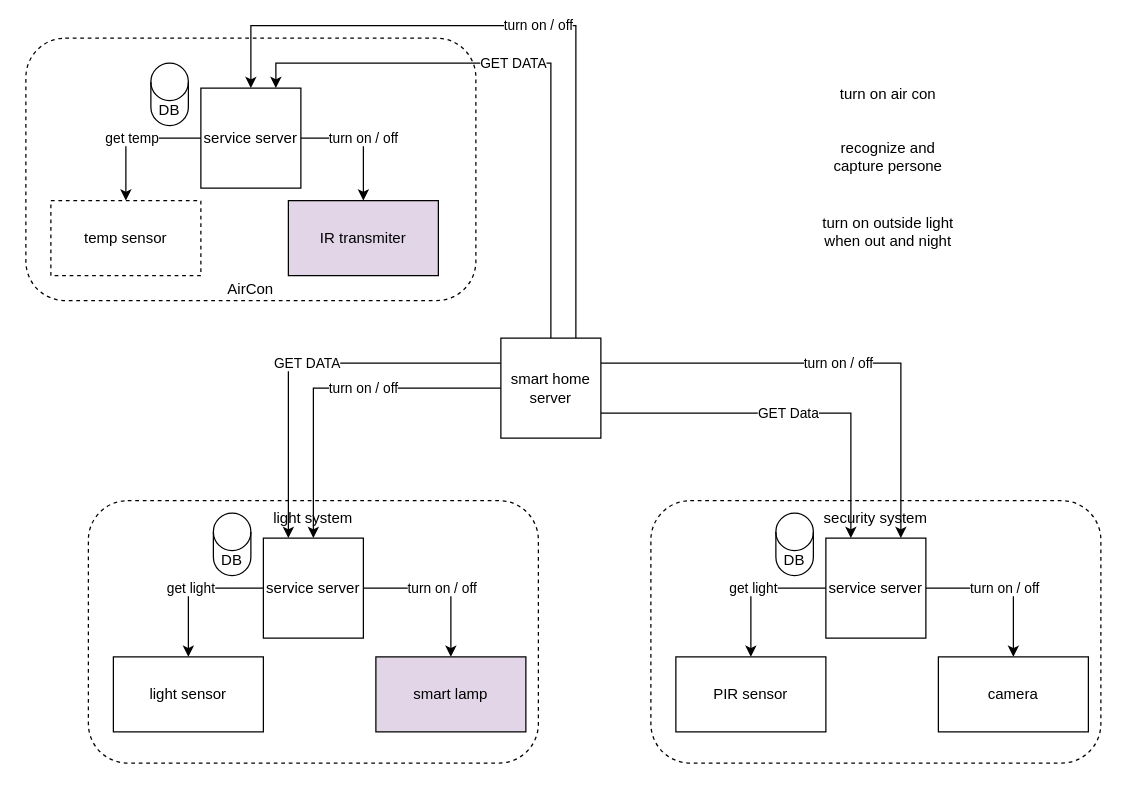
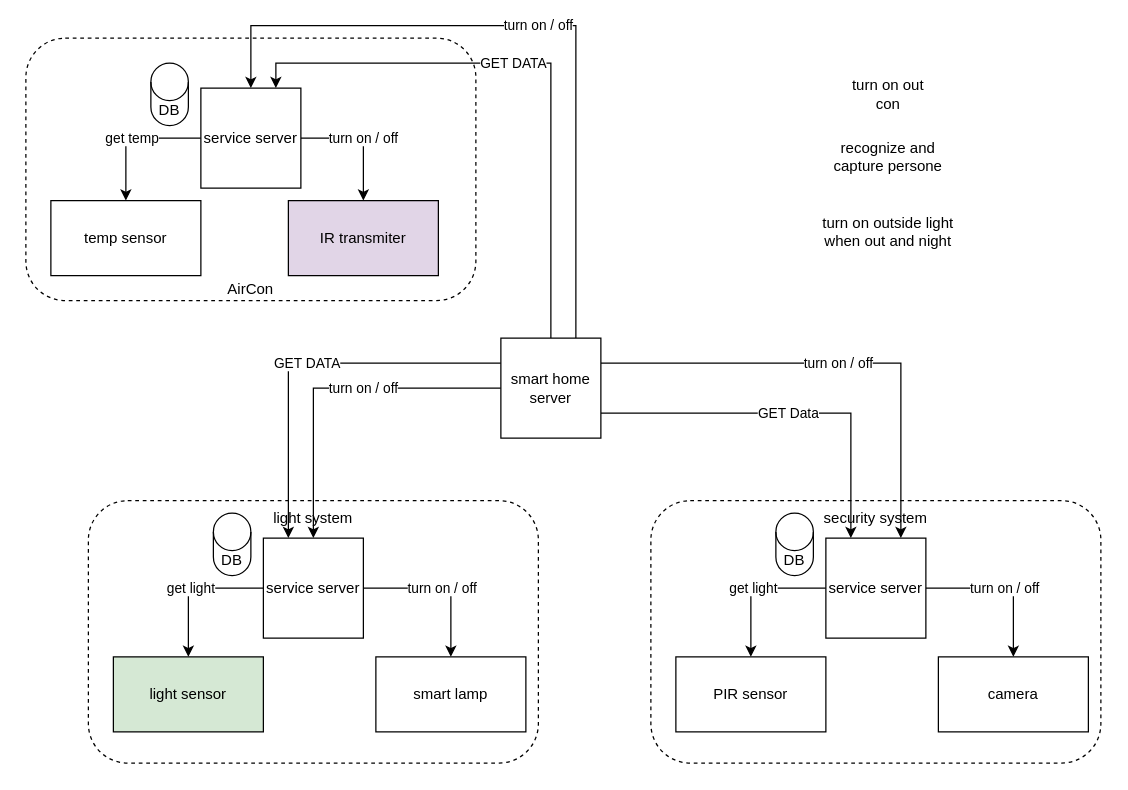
  <mxCell id="0" />
  <mxCell id="1" parent="0" />
  <mxCell id="2" value="turn on / off" style="edgeStyle=orthogonalEdgeStyle;rounded=0;orthogonalLoop=1;jettySize=auto;html=1;exitX=0.75;exitY=0;exitDx=0;exitDy=0;entryX=0.5;entryY=0;entryDx=0;entryDy=0;" edge="1" parent="1" source="8" target="32"><mxGeometry relative="1" as="geometry"><Array as="points"><mxPoint x="460" y="20" /><mxPoint x="200" y="20" /></Array></mxGeometry></mxCell>
  <mxCell id="3" value="GET DATA" style="edgeStyle=orthogonalEdgeStyle;rounded=0;orthogonalLoop=1;jettySize=auto;html=1;exitX=0.5;exitY=0;exitDx=0;exitDy=0;entryX=0.75;entryY=0;entryDx=0;entryDy=0;" edge="1" parent="1" source="8" target="32"><mxGeometry x="0.087" relative="1" as="geometry"><mxPoint as="offset" /></mxGeometry></mxCell>
  <mxCell id="4" value="GET DATA" style="edgeStyle=orthogonalEdgeStyle;rounded=0;orthogonalLoop=1;jettySize=auto;html=1;exitX=0;exitY=0.25;exitDx=0;exitDy=0;entryX=0.25;entryY=0;entryDx=0;entryDy=0;" edge="1" parent="1" source="8" target="16"><mxGeometry relative="1" as="geometry" /></mxCell>
  <mxCell id="5" value="turn on / off" style="edgeStyle=orthogonalEdgeStyle;rounded=0;orthogonalLoop=1;jettySize=auto;html=1;" edge="1" parent="1" source="8" target="16"><mxGeometry x="-0.185" relative="1" as="geometry"><mxPoint as="offset" /></mxGeometry></mxCell>
  <mxCell id="6" value="GET Data" style="edgeStyle=orthogonalEdgeStyle;rounded=0;orthogonalLoop=1;jettySize=auto;html=1;exitX=1;exitY=0.75;exitDx=0;exitDy=0;entryX=0.25;entryY=0;entryDx=0;entryDy=0;" edge="1" parent="1" source="8" target="24"><mxGeometry relative="1" as="geometry" /></mxCell>
  <mxCell id="7" value="turn on / off" style="edgeStyle=orthogonalEdgeStyle;rounded=0;orthogonalLoop=1;jettySize=auto;html=1;exitX=1;exitY=0.25;exitDx=0;exitDy=0;entryX=0.75;entryY=0;entryDx=0;entryDy=0;" edge="1" parent="1" source="8" target="24"><mxGeometry relative="1" as="geometry" /></mxCell>
  <mxCell id="8" value="smart home server" style="whiteSpace=wrap;html=1;aspect=fixed;" vertex="1" parent="1"><mxGeometry x="400" y="270" width="80" height="80" as="geometry" /></mxCell>
- <mxCell id="9" value="turn on air con" style="text;html=1;align=center;verticalAlign=middle;whiteSpace=wrap;rounded=0;" vertex="1" parent="1"><mxGeometry x="670" y="60" width="80" height="30" as="geometry" /></mxCell>
+ <mxCell id="9" value="turn on out con" style="text;html=1;align=center;verticalAlign=middle;whiteSpace=wrap;rounded=0;" vertex="1" parent="1"><mxGeometry x="670" y="60" width="80" height="30" as="geometry" /></mxCell>
  <mxCell id="10" value="recognize and capture persone" style="text;html=1;align=center;verticalAlign=middle;whiteSpace=wrap;rounded=0;" vertex="1" parent="1"><mxGeometry x="660" y="110" width="100" height="30" as="geometry" /></mxCell>
  <mxCell id="11" value="turn on outside light when out and night" style="text;html=1;align=center;verticalAlign=middle;whiteSpace=wrap;rounded=0;" vertex="1" parent="1"><mxGeometry x="655" y="170" width="110" height="30" as="geometry" /></mxCell>
  <mxCell id="12" value="" style="group" vertex="1" connectable="0" parent="1"><mxGeometry x="70" y="400" width="360" height="210" as="geometry" /></mxCell>
  <mxCell id="13" value="light system" style="rounded=1;whiteSpace=wrap;html=1;fillStyle=auto;fillColor=none;horizontal=1;verticalAlign=top;dashed=1;" vertex="1" parent="12"><mxGeometry width="360" height="210" as="geometry" /></mxCell>
  <mxCell id="14" value="get light" style="edgeStyle=orthogonalEdgeStyle;rounded=0;orthogonalLoop=1;jettySize=auto;html=1;exitX=0;exitY=0.5;exitDx=0;exitDy=0;" edge="1" parent="12" source="16" target="17"><mxGeometry relative="1" as="geometry" /></mxCell>
  <mxCell id="15" value="turn on / off" style="edgeStyle=orthogonalEdgeStyle;rounded=0;orthogonalLoop=1;jettySize=auto;html=1;exitX=1;exitY=0.5;exitDx=0;exitDy=0;" edge="1" parent="12" source="16" target="18"><mxGeometry relative="1" as="geometry" /></mxCell>
  <mxCell id="16" value="service server" style="whiteSpace=wrap;html=1;aspect=fixed;" vertex="1" parent="12"><mxGeometry x="140" y="30" width="80" height="80" as="geometry" /></mxCell>
- <mxCell id="17" value="light sensor" style="rounded=0;whiteSpace=wrap;html=1;" vertex="1" parent="12"><mxGeometry x="20" y="125" width="120" height="60" as="geometry" /></mxCell>
- <mxCell id="18" value="smart lamp" style="rounded=0;whiteSpace=wrap;html=1;fillColor=#e1d5e7;" vertex="1" parent="12"><mxGeometry x="230" y="125" width="120" height="60" as="geometry" /></mxCell>
+ <mxCell id="17" value="light sensor" style="rounded=0;whiteSpace=wrap;html=1;fillColor=#d5e8d4;" vertex="1" parent="12"><mxGeometry x="20" y="125" width="120" height="60" as="geometry" /></mxCell>
+ <mxCell id="18" value="smart lamp" style="rounded=0;whiteSpace=wrap;html=1;" vertex="1" parent="12"><mxGeometry x="230" y="125" width="120" height="60" as="geometry" /></mxCell>
  <mxCell id="19" value="DB" style="shape=cylinder3;whiteSpace=wrap;html=1;boundedLbl=1;backgroundOutline=1;size=15;" vertex="1" parent="12"><mxGeometry x="100" y="10" width="30" height="50" as="geometry" /></mxCell>
  <mxCell id="20" value="" style="group" vertex="1" connectable="0" parent="1"><mxGeometry x="520" y="400" width="360" height="210" as="geometry" /></mxCell>
  <mxCell id="21" value="security system" style="rounded=1;whiteSpace=wrap;html=1;fillStyle=auto;fillColor=none;horizontal=1;verticalAlign=top;dashed=1;" vertex="1" parent="20"><mxGeometry width="360" height="210" as="geometry" /></mxCell>
  <mxCell id="22" value="get light" style="edgeStyle=orthogonalEdgeStyle;rounded=0;orthogonalLoop=1;jettySize=auto;html=1;exitX=0;exitY=0.5;exitDx=0;exitDy=0;" edge="1" parent="20" source="24" target="25"><mxGeometry relative="1" as="geometry" /></mxCell>
  <mxCell id="23" value="turn on / off" style="edgeStyle=orthogonalEdgeStyle;rounded=0;orthogonalLoop=1;jettySize=auto;html=1;exitX=1;exitY=0.5;exitDx=0;exitDy=0;" edge="1" parent="20" source="24" target="26"><mxGeometry relative="1" as="geometry" /></mxCell>
  <mxCell id="24" value="service server" style="whiteSpace=wrap;html=1;aspect=fixed;" vertex="1" parent="20"><mxGeometry x="140" y="30" width="80" height="80" as="geometry" /></mxCell>
  <mxCell id="25" value="PIR sensor" style="rounded=0;whiteSpace=wrap;html=1;" vertex="1" parent="20"><mxGeometry x="20" y="125" width="120" height="60" as="geometry" /></mxCell>
  <mxCell id="26" value="camera" style="rounded=0;whiteSpace=wrap;html=1;" vertex="1" parent="20"><mxGeometry x="230" y="125" width="120" height="60" as="geometry" /></mxCell>
  <mxCell id="27" value="DB" style="shape=cylinder3;whiteSpace=wrap;html=1;boundedLbl=1;backgroundOutline=1;size=15;" vertex="1" parent="20"><mxGeometry x="100" y="10" width="30" height="50" as="geometry" /></mxCell>
  <mxCell id="28" value="" style="group" vertex="1" connectable="0" parent="1"><mxGeometry x="20" y="30" width="360" height="210" as="geometry" /></mxCell>
  <mxCell id="29" value="AirCon" style="rounded=1;whiteSpace=wrap;html=1;fillStyle=auto;fillColor=none;horizontal=1;verticalAlign=bottom;dashed=1;" vertex="1" parent="28"><mxGeometry width="360" height="210" as="geometry" /></mxCell>
  <mxCell id="30" value="get temp" style="edgeStyle=orthogonalEdgeStyle;rounded=0;orthogonalLoop=1;jettySize=auto;html=1;exitX=0;exitY=0.5;exitDx=0;exitDy=0;" edge="1" parent="28" source="32" target="33"><mxGeometry relative="1" as="geometry" /></mxCell>
  <mxCell id="31" value="turn on / off" style="edgeStyle=orthogonalEdgeStyle;rounded=0;orthogonalLoop=1;jettySize=auto;html=1;exitX=1;exitY=0.5;exitDx=0;exitDy=0;" edge="1" parent="28" source="32" target="34"><mxGeometry relative="1" as="geometry" /></mxCell>
  <mxCell id="32" value="service server" style="whiteSpace=wrap;html=1;aspect=fixed;" vertex="1" parent="28"><mxGeometry x="140" y="40" width="80" height="80" as="geometry" /></mxCell>
- <mxCell id="33" value="temp sensor" style="rounded=0;whiteSpace=wrap;html=1;dashed=1;" vertex="1" parent="28"><mxGeometry x="20" y="130" width="120" height="60" as="geometry" /></mxCell>
+ <mxCell id="33" value="temp sensor" style="rounded=0;whiteSpace=wrap;html=1;" vertex="1" parent="28"><mxGeometry x="20" y="130" width="120" height="60" as="geometry" /></mxCell>
  <mxCell id="34" value="IR transmiter" style="rounded=0;whiteSpace=wrap;html=1;fillColor=#e1d5e7;" vertex="1" parent="28"><mxGeometry x="210" y="130" width="120" height="60" as="geometry" /></mxCell>
  <mxCell id="35" value="DB" style="shape=cylinder3;whiteSpace=wrap;html=1;boundedLbl=1;backgroundOutline=1;size=15;" vertex="1" parent="28"><mxGeometry x="100" y="20" width="30" height="50" as="geometry" /></mxCell>
